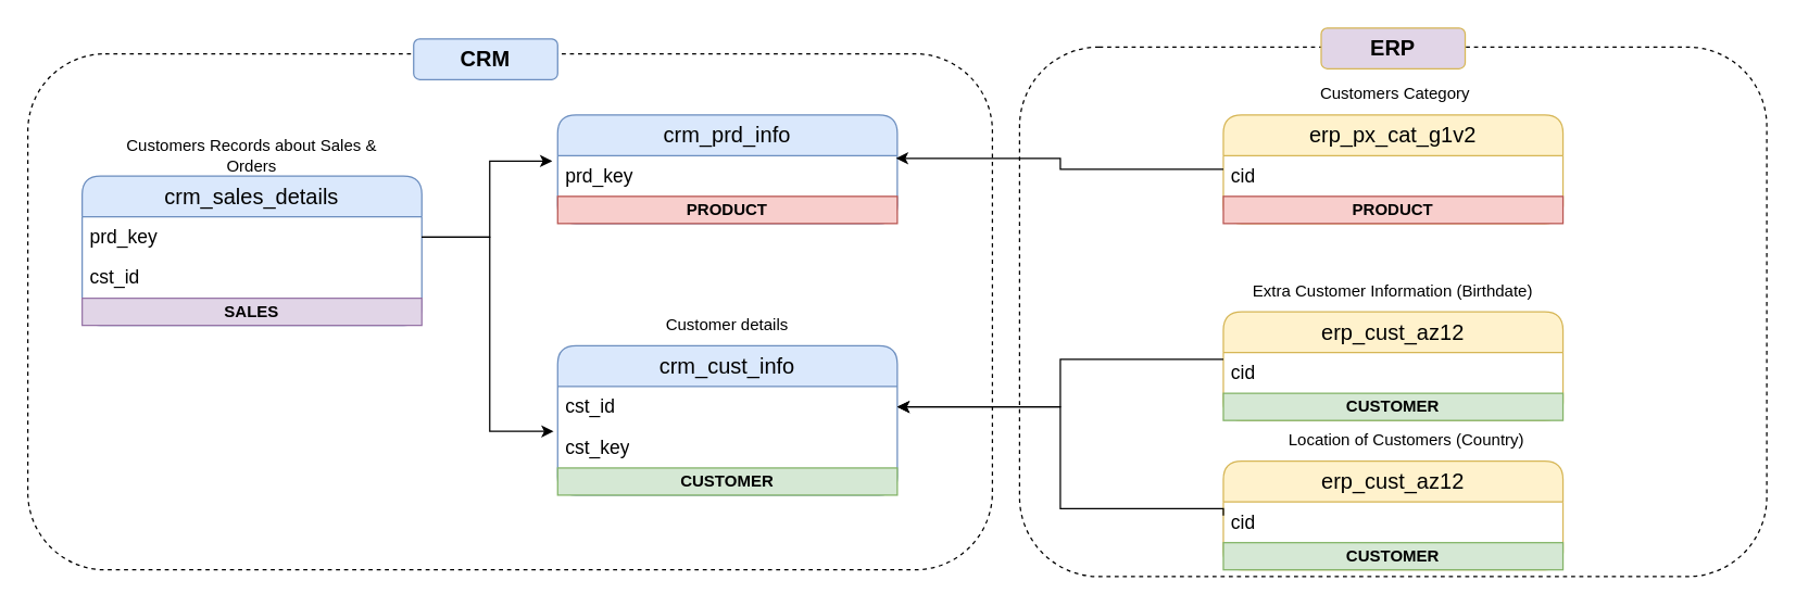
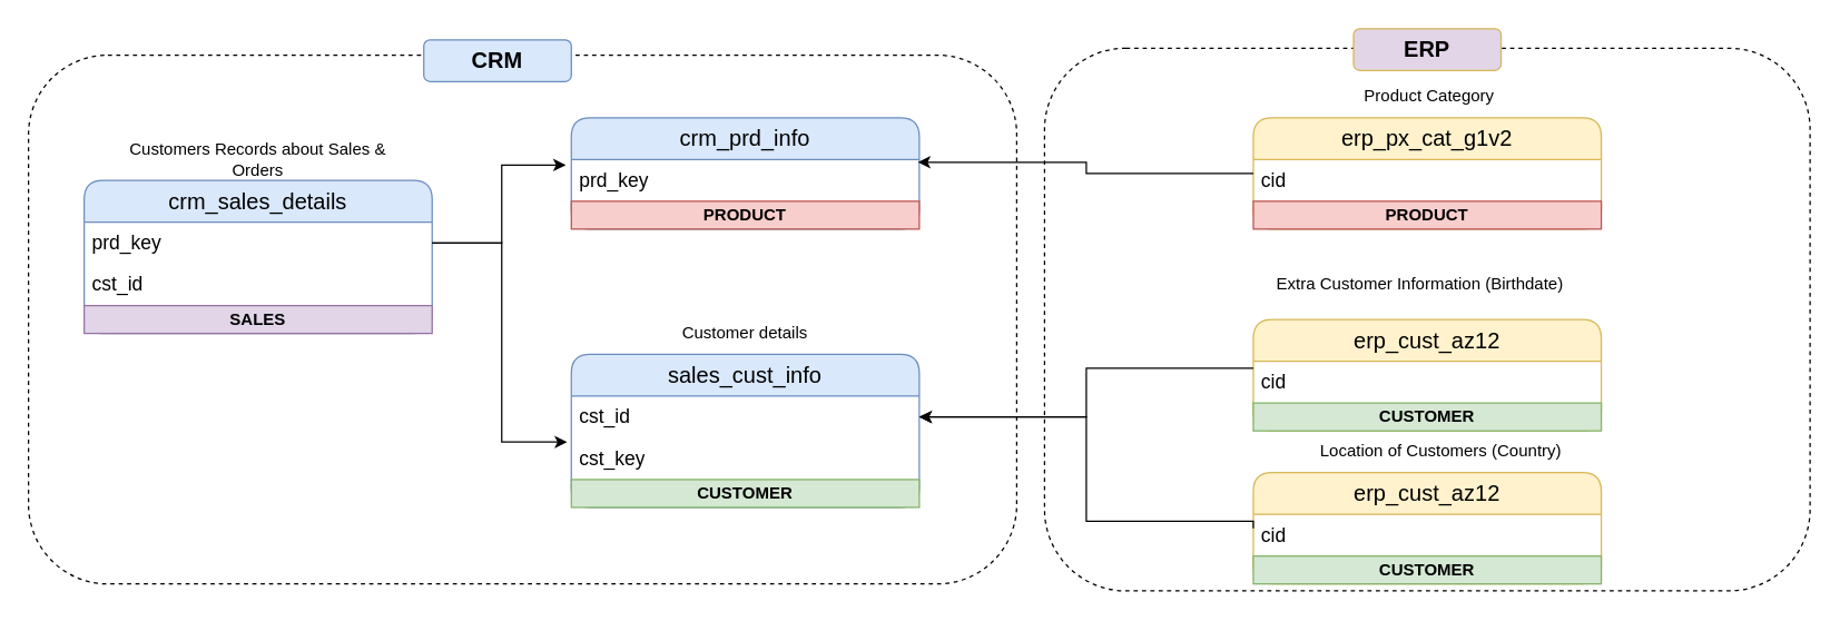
  <mxCell id="0" />
  <mxCell id="1" parent="0" />
  <mxCell id="2" value="" style="rounded=1;whiteSpace=wrap;html=1;fillColor=none;dashed=1;" vertex="1" parent="1"><mxGeometry x="750" y="34" width="550" height="390" as="geometry" /></mxCell>
  <mxCell id="3" value="" style="rounded=1;whiteSpace=wrap;html=1;fillColor=none;dashed=1;" vertex="1" parent="1"><mxGeometry x="20" y="39" width="710" height="380" as="geometry" /></mxCell>
  <mxCell id="4" value="crm_prd_info" style="swimlane;fontStyle=0;childLayout=stackLayout;horizontal=1;startSize=30;horizontalStack=0;resizeParent=1;resizeParentMax=0;resizeLast=0;collapsible=1;marginBottom=0;whiteSpace=wrap;html=1;fillColor=#dae8fc;strokeColor=#6c8ebf;rounded=1;fontSize=16;" vertex="1" parent="1"><mxGeometry x="410" y="84" width="250" height="80" as="geometry" /></mxCell>
  <mxCell id="5" value="prd_key" style="text;strokeColor=none;fillColor=none;align=left;verticalAlign=middle;spacingLeft=4;spacingRight=4;overflow=hidden;points=[[0,0.5],[1,0.5]];portConstraint=eastwest;rotatable=0;whiteSpace=wrap;html=1;fontSize=14;" vertex="1" parent="4"><mxGeometry y="30" width="250" height="30" as="geometry" /></mxCell>
  <mxCell id="6" value="PRODUCT" style="text;html=1;strokeColor=#b85450;fillColor=#f8cecc;align=center;verticalAlign=middle;whiteSpace=wrap;overflow=hidden;fontStyle=1" vertex="1" parent="4"><mxGeometry y="60" width="250" height="20" as="geometry" /></mxCell>
  <mxCell id="7" value="Customer details" style="text;html=1;align=center;verticalAlign=middle;whiteSpace=wrap;rounded=0;" vertex="1" parent="1"><mxGeometry x="430" y="224" width="210" height="30" as="geometry" /></mxCell>
- <mxCell id="8" value="crm_cust_info" style="swimlane;fontStyle=0;childLayout=stackLayout;horizontal=1;startSize=30;horizontalStack=0;resizeParent=1;resizeParentMax=0;resizeLast=0;collapsible=1;marginBottom=0;whiteSpace=wrap;html=1;fillColor=#dae8fc;strokeColor=#6c8ebf;rounded=1;fontSize=16;" vertex="1" parent="1"><mxGeometry x="410" y="254" width="250" height="110" as="geometry" /></mxCell>
+ <mxCell id="8" value="sales_cust_info" style="swimlane;fontStyle=0;childLayout=stackLayout;horizontal=1;startSize=30;horizontalStack=0;resizeParent=1;resizeParentMax=0;resizeLast=0;collapsible=1;marginBottom=0;whiteSpace=wrap;html=1;fillColor=#dae8fc;strokeColor=#6c8ebf;rounded=1;fontSize=16;" vertex="1" parent="1"><mxGeometry x="410" y="254" width="250" height="110" as="geometry" /></mxCell>
  <mxCell id="9" value="cst_id" style="text;strokeColor=none;fillColor=none;align=left;verticalAlign=middle;spacingLeft=4;spacingRight=4;overflow=hidden;points=[[0,0.5],[1,0.5]];portConstraint=eastwest;rotatable=0;whiteSpace=wrap;html=1;fontSize=14;" vertex="1" parent="8"><mxGeometry y="30" width="250" height="30" as="geometry" /></mxCell>
  <mxCell id="10" value="cst_key" style="text;strokeColor=none;fillColor=none;align=left;verticalAlign=middle;spacingLeft=4;spacingRight=4;overflow=hidden;points=[[0,0.5],[1,0.5]];portConstraint=eastwest;rotatable=0;whiteSpace=wrap;html=1;fontSize=14;" vertex="1" parent="8"><mxGeometry y="60" width="250" height="30" as="geometry" /></mxCell>
  <mxCell id="11" value="CUSTOMER" style="text;html=1;strokeColor=#82b366;fillColor=#d5e8d4;align=center;verticalAlign=middle;whiteSpace=wrap;overflow=hidden;fontStyle=1" vertex="1" parent="8"><mxGeometry y="90" width="250" height="20" as="geometry" /></mxCell>
  <mxCell id="12" value="crm_sales_details" style="swimlane;fontStyle=0;childLayout=stackLayout;horizontal=1;startSize=30;horizontalStack=0;resizeParent=1;resizeParentMax=0;resizeLast=0;collapsible=1;marginBottom=0;whiteSpace=wrap;html=1;fillColor=#dae8fc;strokeColor=#6c8ebf;rounded=1;fontSize=16;" vertex="1" parent="1"><mxGeometry x="60" y="129" width="250" height="110" as="geometry" /></mxCell>
  <mxCell id="13" value="prd_key" style="text;strokeColor=none;fillColor=none;align=left;verticalAlign=middle;spacingLeft=4;spacingRight=4;overflow=hidden;points=[[0,0.5],[1,0.5]];portConstraint=eastwest;rotatable=0;whiteSpace=wrap;html=1;fontSize=14;" vertex="1" parent="12"><mxGeometry y="30" width="250" height="30" as="geometry" /></mxCell>
  <mxCell id="14" value="cst_id" style="text;strokeColor=none;fillColor=none;align=left;verticalAlign=middle;spacingLeft=4;spacingRight=4;overflow=hidden;points=[[0,0.5],[1,0.5]];portConstraint=eastwest;rotatable=0;whiteSpace=wrap;html=1;fontSize=14;" vertex="1" parent="12"><mxGeometry y="60" width="250" height="30" as="geometry" /></mxCell>
  <mxCell id="15" value="SALES" style="text;html=1;strokeColor=#9673a6;fillColor=#e1d5e7;align=center;verticalAlign=middle;whiteSpace=wrap;overflow=hidden;fontStyle=1" vertex="1" parent="12"><mxGeometry y="90" width="250" height="20" as="geometry" /></mxCell>
  <mxCell id="16" value="Customers Records about Sales &amp;amp; Orders" style="text;html=1;align=center;verticalAlign=middle;whiteSpace=wrap;rounded=0;" vertex="1" parent="1"><mxGeometry x="80" y="99" width="210" height="30" as="geometry" /></mxCell>
  <mxCell id="17" style="edgeStyle=orthogonalEdgeStyle;rounded=0;orthogonalLoop=1;jettySize=auto;html=1;entryX=-0.016;entryY=0.133;entryDx=0;entryDy=0;entryPerimeter=0;" edge="1" parent="1" source="13" target="5"><mxGeometry relative="1" as="geometry" /></mxCell>
  <mxCell id="18" style="edgeStyle=orthogonalEdgeStyle;rounded=0;orthogonalLoop=1;jettySize=auto;html=1;entryX=-0.012;entryY=0.1;entryDx=0;entryDy=0;entryPerimeter=0;" edge="1" parent="1" source="13" target="10"><mxGeometry relative="1" as="geometry" /></mxCell>
  <mxCell id="19" value="erp_cust_az12" style="swimlane;fontStyle=0;childLayout=stackLayout;horizontal=1;startSize=30;horizontalStack=0;resizeParent=1;resizeParentMax=0;resizeLast=0;collapsible=1;marginBottom=0;whiteSpace=wrap;html=1;fillColor=#fff2cc;strokeColor=#d6b656;rounded=1;fontSize=16;" vertex="1" parent="1"><mxGeometry x="900" y="229" width="250" height="80" as="geometry" /></mxCell>
  <mxCell id="20" value="cid" style="text;strokeColor=none;fillColor=none;align=left;verticalAlign=middle;spacingLeft=4;spacingRight=4;overflow=hidden;points=[[0,0.5],[1,0.5]];portConstraint=eastwest;rotatable=0;whiteSpace=wrap;html=1;fontSize=14;" vertex="1" parent="19"><mxGeometry y="30" width="250" height="30" as="geometry" /></mxCell>
  <mxCell id="21" value="CUSTOMER" style="text;html=1;strokeColor=#82b366;fillColor=#d5e8d4;align=center;verticalAlign=middle;whiteSpace=wrap;overflow=hidden;fontStyle=1" vertex="1" parent="19"><mxGeometry y="60" width="250" height="20" as="geometry" /></mxCell>
- <mxCell id="22" value="Extra Customer Information (Birthdate)" style="text;html=1;align=center;verticalAlign=middle;whiteSpace=wrap;rounded=0;" vertex="1" parent="1"><mxGeometry x="920" y="199" width="210" height="30" as="geometry" /></mxCell>
+ <mxCell id="22" value="Extra Customer Information (Birthdate)" style="text;html=1;align=center;verticalAlign=middle;whiteSpace=wrap;rounded=0;" vertex="1" parent="1"><mxGeometry x="915" y="189" width="210" height="30" as="geometry" /></mxCell>
  <mxCell id="23" value="erp_cust_az12" style="swimlane;fontStyle=0;childLayout=stackLayout;horizontal=1;startSize=30;horizontalStack=0;resizeParent=1;resizeParentMax=0;resizeLast=0;collapsible=1;marginBottom=0;whiteSpace=wrap;html=1;fillColor=#fff2cc;strokeColor=#d6b656;rounded=1;fontSize=16;" vertex="1" parent="1"><mxGeometry x="900" y="339" width="250" height="80" as="geometry" /></mxCell>
  <mxCell id="24" value="cid" style="text;strokeColor=none;fillColor=none;align=left;verticalAlign=middle;spacingLeft=4;spacingRight=4;overflow=hidden;points=[[0,0.5],[1,0.5]];portConstraint=eastwest;rotatable=0;whiteSpace=wrap;html=1;fontSize=14;" vertex="1" parent="23"><mxGeometry y="30" width="250" height="30" as="geometry" /></mxCell>
  <mxCell id="25" value="CUSTOMER" style="text;html=1;strokeColor=#82b366;fillColor=#d5e8d4;align=center;verticalAlign=middle;whiteSpace=wrap;overflow=hidden;fontStyle=1" vertex="1" parent="23"><mxGeometry y="60" width="250" height="20" as="geometry" /></mxCell>
  <mxCell id="26" value="Location of Customers (Country)" style="text;html=1;align=center;verticalAlign=middle;whiteSpace=wrap;rounded=0;" vertex="1" parent="1"><mxGeometry x="930" y="309" width="210" height="30" as="geometry" /></mxCell>
  <mxCell id="27" style="edgeStyle=orthogonalEdgeStyle;rounded=0;orthogonalLoop=1;jettySize=auto;html=1;entryX=1;entryY=0.5;entryDx=0;entryDy=0;" edge="1" parent="1" source="20" target="9"><mxGeometry relative="1" as="geometry"><Array as="points"><mxPoint x="780" y="264" /><mxPoint x="780" y="299" /></Array></mxGeometry></mxCell>
  <mxCell id="28" style="edgeStyle=orthogonalEdgeStyle;rounded=0;orthogonalLoop=1;jettySize=auto;html=1;entryX=1;entryY=0.5;entryDx=0;entryDy=0;exitX=0;exitY=0.5;exitDx=0;exitDy=0;" edge="1" parent="1" source="23" target="9"><mxGeometry relative="1" as="geometry"><Array as="points"><mxPoint x="900" y="374" /><mxPoint x="780" y="374" /><mxPoint x="780" y="299" /></Array></mxGeometry></mxCell>
  <mxCell id="29" value="erp_px_cat_g1v2" style="swimlane;fontStyle=0;childLayout=stackLayout;horizontal=1;startSize=30;horizontalStack=0;resizeParent=1;resizeParentMax=0;resizeLast=0;collapsible=1;marginBottom=0;whiteSpace=wrap;html=1;fillColor=#fff2cc;strokeColor=#d6b656;rounded=1;fontSize=16;" vertex="1" parent="1"><mxGeometry x="900" y="84" width="250" height="80" as="geometry" /></mxCell>
  <mxCell id="30" value="cid" style="text;strokeColor=none;fillColor=none;align=left;verticalAlign=middle;spacingLeft=4;spacingRight=4;overflow=hidden;points=[[0,0.5],[1,0.5]];portConstraint=eastwest;rotatable=0;whiteSpace=wrap;html=1;fontSize=14;" vertex="1" parent="29"><mxGeometry y="30" width="250" height="30" as="geometry" /></mxCell>
  <mxCell id="31" value="PRODUCT" style="text;html=1;strokeColor=#b85450;fillColor=#f8cecc;align=center;verticalAlign=middle;whiteSpace=wrap;overflow=hidden;fontStyle=1" vertex="1" parent="29"><mxGeometry y="60" width="250" height="20" as="geometry" /></mxCell>
  <mxCell id="32" style="edgeStyle=orthogonalEdgeStyle;rounded=0;orthogonalLoop=1;jettySize=auto;html=1;entryX=0.996;entryY=0.067;entryDx=0;entryDy=0;entryPerimeter=0;" edge="1" parent="1" source="29" target="5"><mxGeometry relative="1" as="geometry" /></mxCell>
- <mxCell id="33" value="&amp;nbsp;Customers Category" style="text;html=1;align=center;verticalAlign=middle;whiteSpace=wrap;rounded=0;" vertex="1" parent="1"><mxGeometry x="920" y="54" width="210" height="30" as="geometry" /></mxCell>
+ <mxCell id="33" value="&amp;nbsp;Product Category" style="text;html=1;align=center;verticalAlign=middle;whiteSpace=wrap;rounded=0;" vertex="1" parent="1"><mxGeometry x="920" y="54" width="210" height="30" as="geometry" /></mxCell>
  <mxCell id="34" value="&lt;font style=&quot;font-size: 16px;&quot;&gt;&lt;b style=&quot;&quot;&gt;CRM&lt;/b&gt;&lt;/font&gt;" style="rounded=1;whiteSpace=wrap;html=1;fillColor=#dae8fc;strokeColor=#6c8ebf;" vertex="1" parent="1"><mxGeometry x="304" y="28" width="106" height="30" as="geometry" /></mxCell>
  <mxCell id="35" value="&lt;font style=&quot;font-size: 16px;&quot;&gt;&lt;b style=&quot;&quot;&gt;ERP&lt;/b&gt;&lt;/font&gt;" style="rounded=1;whiteSpace=wrap;html=1;fillColor=#e1d5e7;strokeColor=#d6b656;" vertex="1" parent="1"><mxGeometry x="972" y="20" width="106" height="30" as="geometry" /></mxCell>
